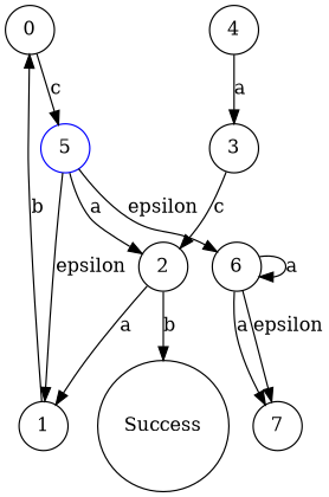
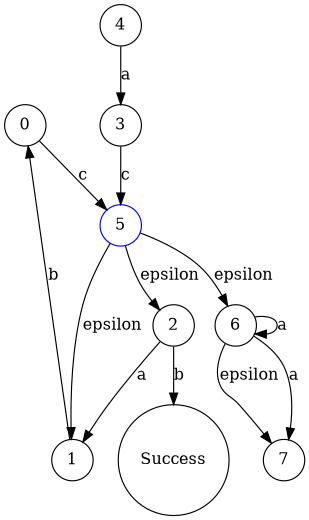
  digraph {
    node [color="#000000" shape=circle]
    n1 [label=0]
    n2 [color="#0000FF" label=5]
    n3 [label=1]
    n4 [label=2]
    n5 [label=6]
    n6 [label=Success]
    n7 [label=3]
    n8 [label=4]
    n9 [label=7]
    n1 -> n2 [label=c]
    n2 -> n3 [label=epsilon]
-   n2 -> n4 [label=a]
+   n2 -> n4 [label=epsilon]
    n2 -> n5 [label=epsilon]
    n3 -> n1 [label=b]
    n4 -> n3 [label=a]
    n4 -> n6 [label=b]
    n5 -> n5 [label=a]
    n5 -> n9 [label=a]
    n5 -> n9 [label=epsilon]
-   n7 -> n4 [label=c]
+   n7 -> n2 [label=c]
    n8 -> n7 [label=a]
  }
